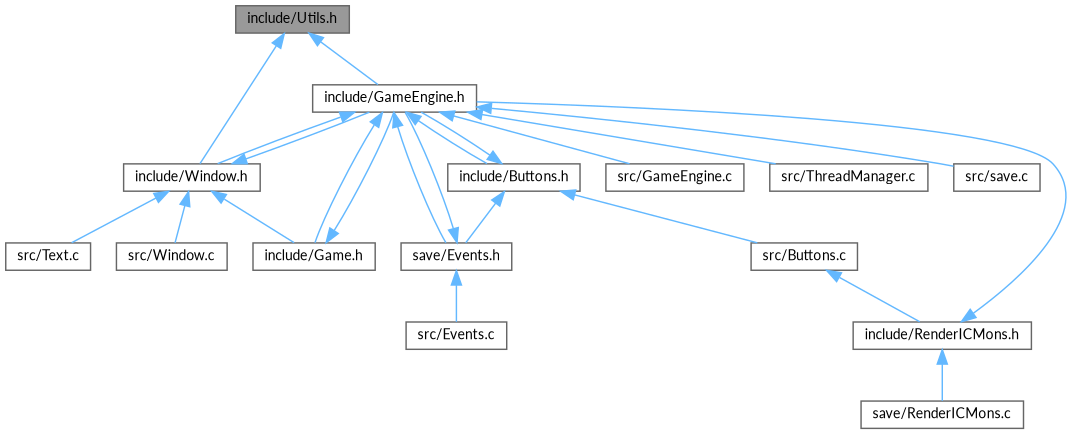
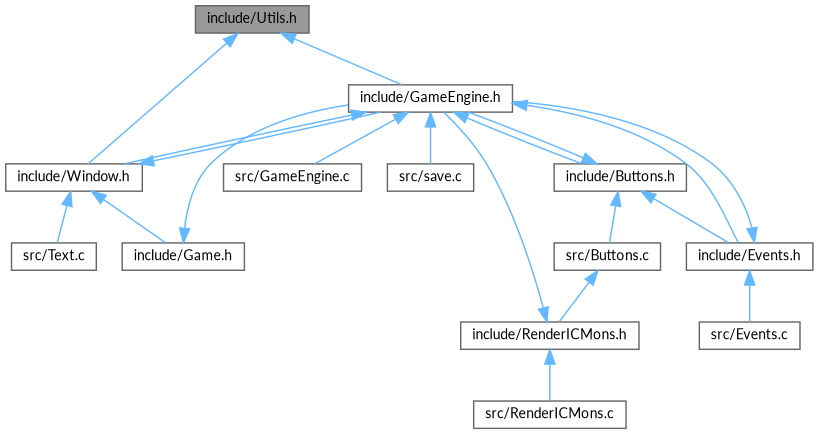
  digraph {
    fontname=Lato
    node [color=grey40 fillcolor=white fontname=Lato fontsize=10 shape=box style=filled]
    edge [color=steelblue1 dir=back fontname=Lato fontsize=10 labelfontname=Helvetica labelfontsize=10 style=solid]
    n1 [color=gray40 fillcolor=grey60 fontcolor=black height=0.2 label="include/Utils.h" width=0.4]
    n2 [height=0.2 label="include/GameEngine.h" width=0.4]
    n3 [height=0.2 label="include/Window.h" width=0.4]
    n4 [height=0.2 label="include/Buttons.h" width=0.4]
-   n5 [height=0.2 label="save/Events.h" width=0.4]
+   n5 [height=0.2 label="include/Events.h" width=0.4]
    n6 [height=0.2 label="include/Game.h" width=0.4]
    n7 [height=0.2 label="src/GameEngine.c" width=0.4]
-   n8 [height=0.2 label="src/ThreadManager.c" width=0.4]
    n9 [height=0.2 label="src/save.c" width=0.4]
    n10 [height=0.2 label="src/Text.c" width=0.4]
-   n11 [height=0.2 label="src/Window.c" width=0.4]
    n12 [height=0.2 label="src/Buttons.c" width=0.4]
    n13 [height=0.2 label="src/Events.c" width=0.4]
    n14 [height=0.2 label="include/RenderICMons.h" width=0.4]
-   n15 [height=0.2 label="save/RenderICMons.c" width=0.4]
+   n15 [height=0.2 label="src/RenderICMons.c" width=0.4]
    n1 -> n2
    n1 -> n3
    n2 -> n3
    n2 -> n4
    n2 -> n5
-   n2 -> n6
    n2 -> n7
-   n2 -> n8
    n2 -> n9
    n3 -> n2
    n3 -> n6
    n3 -> n10
-   n3 -> n11
    n4 -> n2
    n4 -> n5
    n4 -> n12
    n5 -> n2
    n5 -> n13
    n6 -> n2
    n12 -> n14
    n14 -> n2
    n14 -> n15
  }
